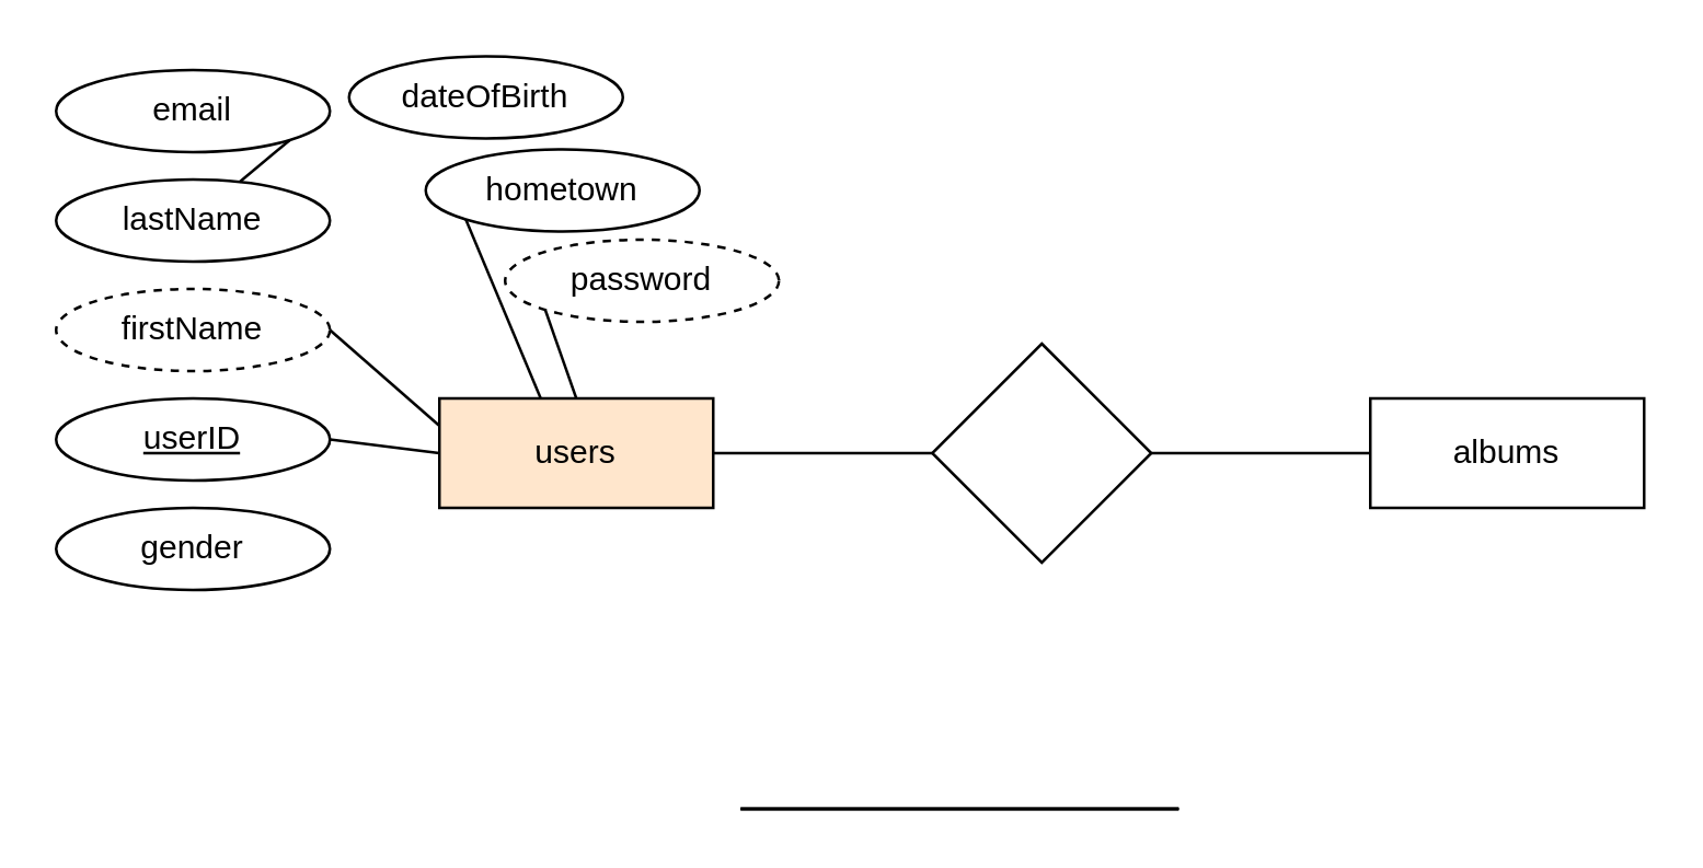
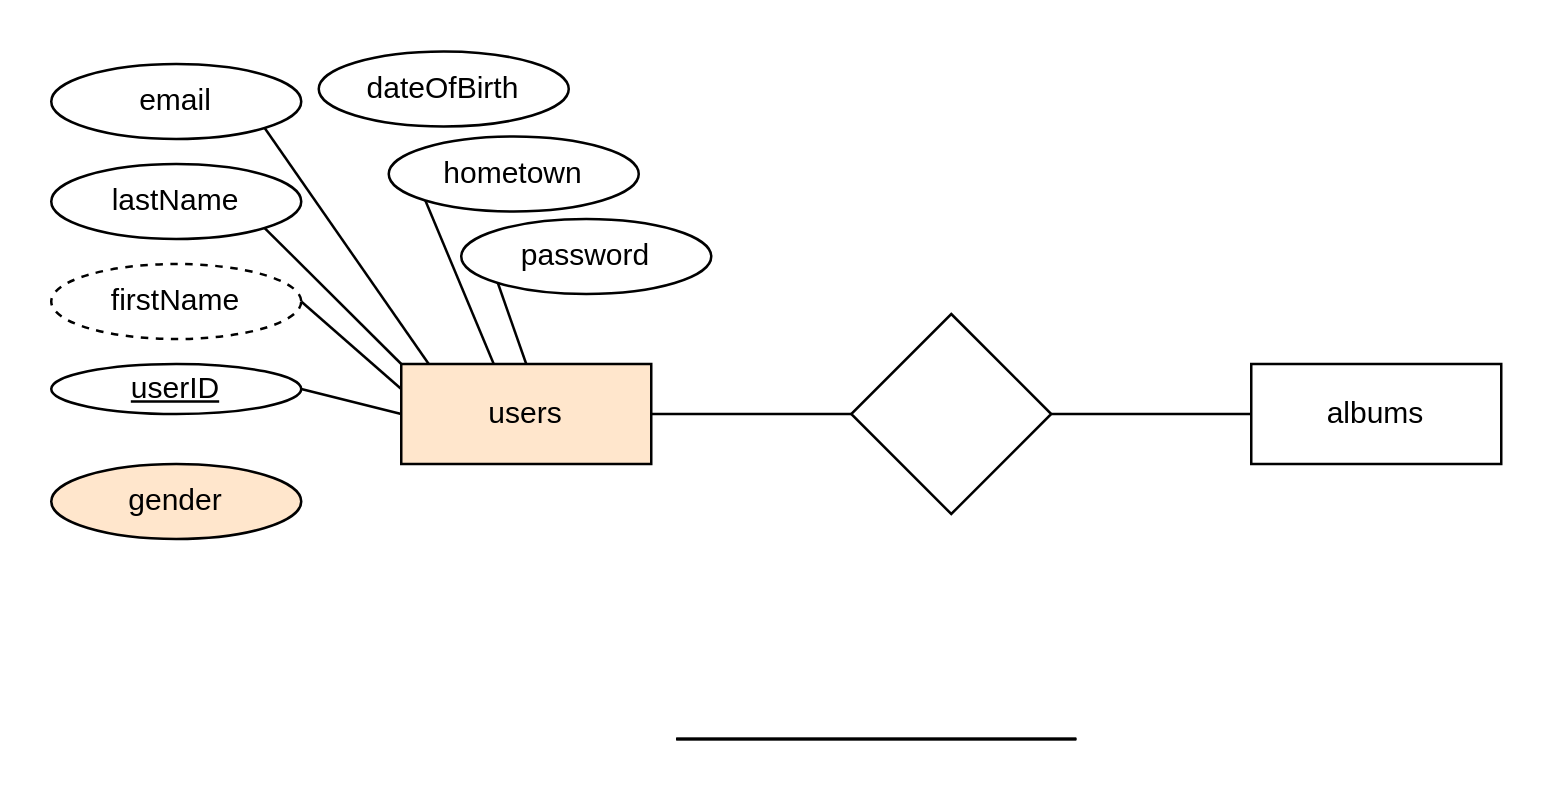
  <mxCell id="0" />
  <mxCell id="1" parent="0" />
  <mxCell id="2" value="users" style="whiteSpace=wrap;html=1;align=center;fillColor=#ffe6cc;" vertex="1" parent="1"><mxGeometry x="160" y="145" width="100" height="40" as="geometry" /></mxCell>
- <mxCell id="3" value="userID" style="ellipse;whiteSpace=wrap;html=1;align=center;fontStyle=4;" vertex="1" parent="1"><mxGeometry x="20" y="145" width="100" height="30" as="geometry" /></mxCell>
+ <mxCell id="3" value="userID" style="ellipse;whiteSpace=wrap;html=1;align=center;fontStyle=4;" vertex="1" parent="1"><mxGeometry x="20" y="145" width="100" height="20" as="geometry" /></mxCell>
  <mxCell id="4" value="firstName" style="ellipse;whiteSpace=wrap;html=1;align=center;dashed=1;" vertex="1" parent="1"><mxGeometry x="20" y="105" width="100" height="30" as="geometry" /></mxCell>
  <mxCell id="5" value="lastName" style="ellipse;whiteSpace=wrap;html=1;align=center;" vertex="1" parent="1"><mxGeometry x="20" y="65" width="100" height="30" as="geometry" /></mxCell>
  <mxCell id="6" value="email" style="ellipse;whiteSpace=wrap;html=1;align=center;" vertex="1" parent="1"><mxGeometry x="20" y="25" width="100" height="30" as="geometry" /></mxCell>
  <mxCell id="7" value="dateOfBirth" style="ellipse;whiteSpace=wrap;html=1;align=center;" vertex="1" parent="1"><mxGeometry x="127" y="20" width="100" height="30" as="geometry" /></mxCell>
  <mxCell id="8" value="hometown" style="ellipse;whiteSpace=wrap;html=1;align=center;" vertex="1" parent="1"><mxGeometry x="155" y="54" width="100" height="30" as="geometry" /></mxCell>
- <mxCell id="9" value="gender" style="ellipse;whiteSpace=wrap;html=1;align=center;" vertex="1" parent="1"><mxGeometry x="20" y="185" width="100" height="30" as="geometry" /></mxCell>
- <mxCell id="10" value="password" style="ellipse;whiteSpace=wrap;html=1;align=center;dashed=1;" vertex="1" parent="1"><mxGeometry x="184" y="87" width="100" height="30" as="geometry" /></mxCell>
+ <mxCell id="9" value="gender" style="ellipse;whiteSpace=wrap;html=1;align=center;fillColor=#ffe6cc;" vertex="1" parent="1"><mxGeometry x="20" y="185" width="100" height="30" as="geometry" /></mxCell>
+ <mxCell id="10" value="password" style="ellipse;whiteSpace=wrap;html=1;align=center;" vertex="1" parent="1"><mxGeometry x="184" y="87" width="100" height="30" as="geometry" /></mxCell>
  <mxCell id="11" value="" style="endArrow=none;html=1;rounded=0;exitX=1;exitY=0.5;exitDx=0;exitDy=0;entryX=0;entryY=0.5;entryDx=0;entryDy=0;" edge="1" parent="1" source="3" target="2"><mxGeometry relative="1" as="geometry"><mxPoint x="120" y="195" as="sourcePoint" /><mxPoint x="170" y="160" as="targetPoint" /></mxGeometry></mxCell>
  <mxCell id="12" value="" style="endArrow=none;html=1;rounded=0;strokeColor=default;exitX=0;exitY=1;exitDx=0;exitDy=0;entryX=0.37;entryY=0;entryDx=0;entryDy=0;entryPerimeter=0;" edge="1" parent="1" source="8" target="2"><mxGeometry relative="1" as="geometry"><mxPoint x="270" y="295" as="sourcePoint" /><mxPoint x="430" y="295" as="targetPoint" /></mxGeometry></mxCell>
- <mxCell id="13" value="" style="endArrow=none;html=1;rounded=0;strokeColor=default;exitX=1;exitY=1;exitDx=0;exitDy=0;" edge="1" parent="1" source="6" target="5"><mxGeometry relative="1" as="geometry"><mxPoint x="150" y="105" as="sourcePoint" /><mxPoint x="310" y="105" as="targetPoint" /></mxGeometry></mxCell>
+ <mxCell id="13" value="" style="endArrow=none;html=1;rounded=0;strokeColor=default;exitX=1;exitY=1;exitDx=0;exitDy=0;entryX=0.11;entryY=0;entryDx=0;entryDy=0;entryPerimeter=0;" edge="1" parent="1" source="6" target="2"><mxGeometry relative="1" as="geometry"><mxPoint x="150" y="105" as="sourcePoint" /><mxPoint x="310" y="105" as="targetPoint" /></mxGeometry></mxCell>
+ <mxCell id="14" value="" style="endArrow=none;html=1;rounded=0;strokeColor=default;exitX=1;exitY=1;exitDx=0;exitDy=0;entryX=0;entryY=0;entryDx=0;entryDy=0;" edge="1" parent="1" source="5" target="2"><mxGeometry relative="1" as="geometry"><mxPoint x="270" y="295" as="sourcePoint" /><mxPoint x="430" y="295" as="targetPoint" /></mxGeometry></mxCell>
  <mxCell id="15" value="" style="endArrow=none;html=1;rounded=0;strokeColor=default;exitX=1;exitY=0.5;exitDx=0;exitDy=0;entryX=0;entryY=0.25;entryDx=0;entryDy=0;" edge="1" parent="1" source="4" target="2"><mxGeometry relative="1" as="geometry"><mxPoint x="160" y="255" as="sourcePoint" /><mxPoint x="320" y="255" as="targetPoint" /></mxGeometry></mxCell>
  <mxCell id="16" value="" style="endArrow=none;html=1;rounded=0;strokeColor=default;exitX=0;exitY=1;exitDx=0;exitDy=0;entryX=0.5;entryY=0;entryDx=0;entryDy=0;" edge="1" parent="1" source="10" target="2"><mxGeometry relative="1" as="geometry"><mxPoint x="284" y="185" as="sourcePoint" /><mxPoint x="444" y="185" as="targetPoint" /></mxGeometry></mxCell>
  <mxCell id="17" value="" style="rhombus;whiteSpace=wrap;html=1;" vertex="1" parent="1"><mxGeometry x="340" y="125" width="80" height="80" as="geometry" /></mxCell>
  <mxCell id="18" value="" style="endArrow=none;html=1;rounded=0;strokeColor=default;" edge="1" parent="1"><mxGeometry relative="1" as="geometry"><mxPoint x="270" y="295" as="sourcePoint" /><mxPoint x="430" y="295" as="targetPoint" /></mxGeometry></mxCell>
  <mxCell id="19" value="" style="endArrow=none;html=1;rounded=0;strokeColor=default;" edge="1" parent="1"><mxGeometry relative="1" as="geometry"><mxPoint x="270" y="295" as="sourcePoint" /><mxPoint x="430" y="295" as="targetPoint" /></mxGeometry></mxCell>
  <mxCell id="20" value="" style="endArrow=none;html=1;rounded=0;strokeColor=default;" edge="1" parent="1"><mxGeometry relative="1" as="geometry"><mxPoint x="270" y="295" as="sourcePoint" /><mxPoint x="430" y="295" as="targetPoint" /></mxGeometry></mxCell>
  <mxCell id="21" value="" style="endArrow=none;html=1;rounded=0;strokeColor=default;" edge="1" parent="1"><mxGeometry relative="1" as="geometry"><mxPoint x="270" y="295" as="sourcePoint" /><mxPoint x="430" y="295" as="targetPoint" /></mxGeometry></mxCell>
  <mxCell id="22" value="" style="endArrow=none;html=1;rounded=0;strokeColor=default;exitX=1;exitY=0.5;exitDx=0;exitDy=0;entryX=0;entryY=0.5;entryDx=0;entryDy=0;" edge="1" parent="1" source="17" target="24"><mxGeometry relative="1" as="geometry"><mxPoint x="420" y="235" as="sourcePoint" /><mxPoint x="580" y="235" as="targetPoint" /></mxGeometry></mxCell>
  <mxCell id="23" value="" style="endArrow=none;html=1;rounded=0;strokeColor=default;exitX=1;exitY=0.5;exitDx=0;exitDy=0;entryX=0;entryY=0.5;entryDx=0;entryDy=0;" edge="1" parent="1" source="2" target="17"><mxGeometry relative="1" as="geometry"><mxPoint x="284" y="245" as="sourcePoint" /><mxPoint x="444" y="245" as="targetPoint" /></mxGeometry></mxCell>
  <mxCell id="24" value="albums" style="whiteSpace=wrap;html=1;align=center;" vertex="1" parent="1"><mxGeometry x="500" y="145" width="100" height="40" as="geometry" /></mxCell>
